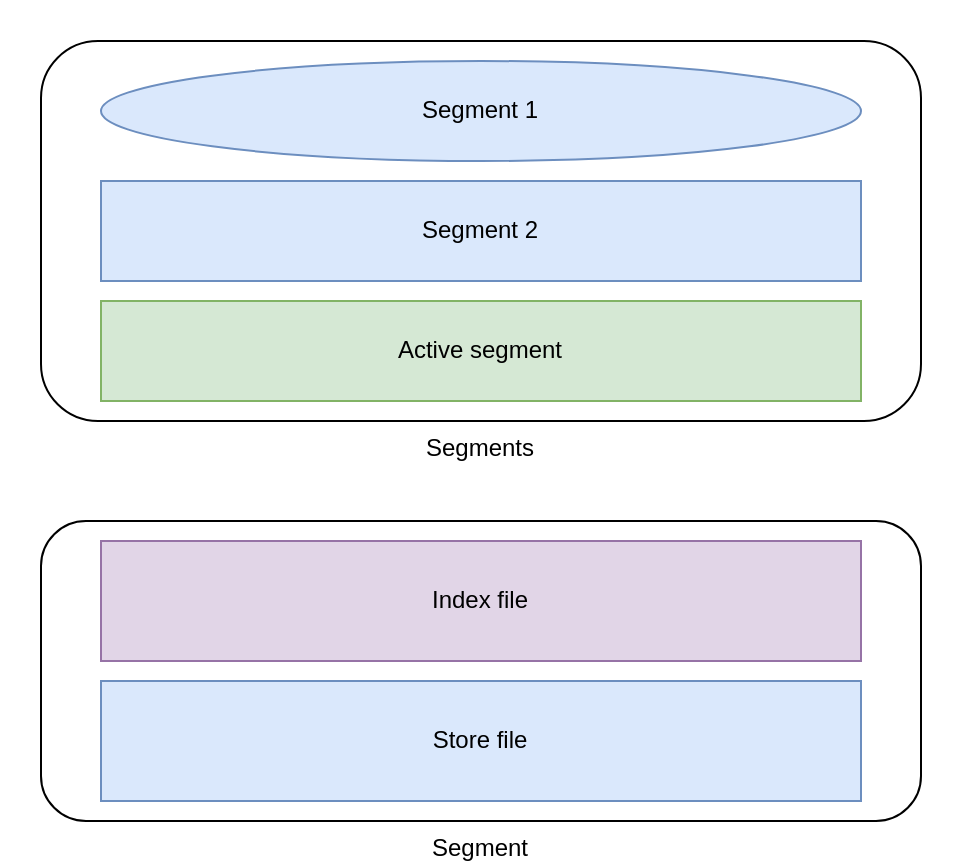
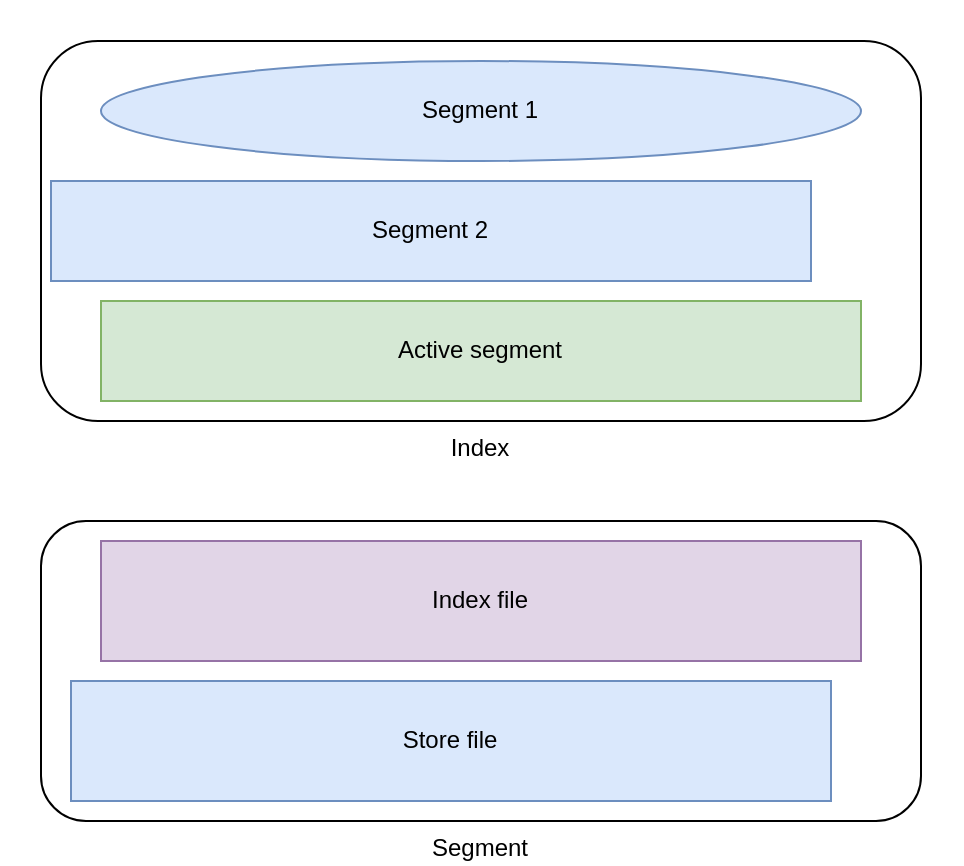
  <mxCell id="0" />
  <mxCell id="1" parent="0" />
- <mxCell id="2" value="Segments" style="rounded=1;whiteSpace=wrap;html=1;labelPosition=center;verticalLabelPosition=bottom;align=center;verticalAlign=top;" vertex="1" parent="1"><mxGeometry x="20" y="20" width="440" height="190" as="geometry" /></mxCell>
+ <mxCell id="2" value="Index" style="rounded=1;whiteSpace=wrap;html=1;labelPosition=center;verticalLabelPosition=bottom;align=center;verticalAlign=top;" vertex="1" parent="1"><mxGeometry x="20" y="20" width="440" height="190" as="geometry" /></mxCell>
  <mxCell id="3" value="Segment 1" style="ellipse;whiteSpace=wrap;html=1;fillColor=#dae8fc;strokeColor=#6c8ebf;" vertex="1" parent="1"><mxGeometry x="50" y="30" width="380" height="50" as="geometry" /></mxCell>
- <mxCell id="4" value="Segment 2" style="rounded=0;whiteSpace=wrap;html=1;fillColor=#dae8fc;strokeColor=#6c8ebf;" vertex="1" parent="1"><mxGeometry x="50" y="90" width="380" height="50" as="geometry" /></mxCell>
+ <mxCell id="4" value="Segment 2" style="rounded=0;whiteSpace=wrap;html=1;fillColor=#dae8fc;strokeColor=#6c8ebf;" vertex="1" parent="1"><mxGeometry x="25" y="90" width="380" height="50" as="geometry" /></mxCell>
  <mxCell id="5" value="Active segment" style="rounded=0;whiteSpace=wrap;html=1;fillColor=#d5e8d4;strokeColor=#82b366;" vertex="1" parent="1"><mxGeometry x="50" y="150" width="380" height="50" as="geometry" /></mxCell>
  <mxCell id="6" style="edgeStyle=orthogonalEdgeStyle;rounded=0;orthogonalLoop=1;jettySize=auto;html=1;exitX=0.5;exitY=1;exitDx=0;exitDy=0;" edge="1" parent="1" source="2" target="2"><mxGeometry relative="1" as="geometry" /></mxCell>
  <mxCell id="7" value="Segment" style="rounded=1;whiteSpace=wrap;html=1;labelPosition=center;verticalLabelPosition=bottom;align=center;verticalAlign=top;" vertex="1" parent="1"><mxGeometry x="20" y="260" width="440" height="150" as="geometry" /></mxCell>
  <mxCell id="8" value="Index file" style="rounded=0;whiteSpace=wrap;html=1;fillColor=#e1d5e7;strokeColor=#9673a6;" vertex="1" parent="1"><mxGeometry x="50" y="270" width="380" height="60" as="geometry" /></mxCell>
- <mxCell id="9" value="Store file" style="rounded=0;whiteSpace=wrap;html=1;fillColor=#dae8fc;strokeColor=#6c8ebf;" vertex="1" parent="1"><mxGeometry x="50" y="340" width="380" height="60" as="geometry" /></mxCell>
+ <mxCell id="9" value="Store file" style="rounded=0;whiteSpace=wrap;html=1;fillColor=#dae8fc;strokeColor=#6c8ebf;" vertex="1" parent="1"><mxGeometry x="35" y="340" width="380" height="60" as="geometry" /></mxCell>
